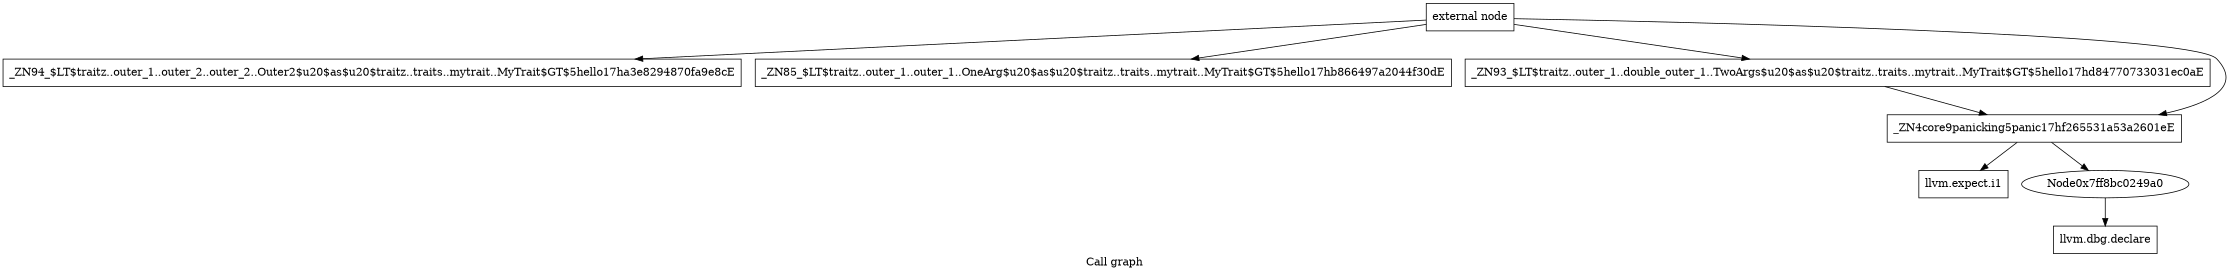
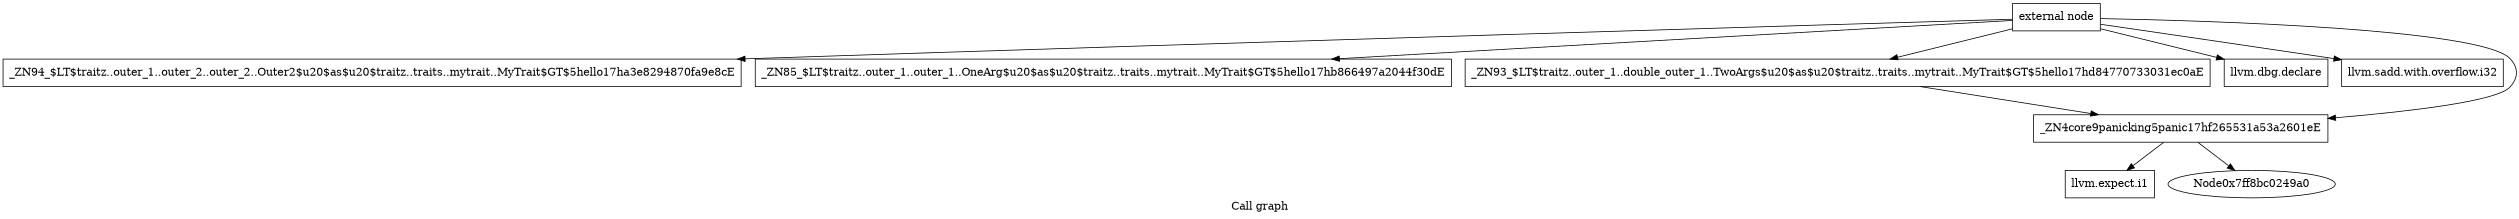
  digraph {
    label="Call graph"
    node [shape=record]
    n1 [label="{external node}"]
    n2 [label="{_ZN94_$LT$traitz..outer_1..outer_2..outer_2..Outer2$u20$as$u20$traitz..traits..mytrait..MyTrait$GT$5hello17ha3e8294870fa9e8cE}"]
    n3 [label="{_ZN85_$LT$traitz..outer_1..outer_1..OneArg$u20$as$u20$traitz..traits..mytrait..MyTrait$GT$5hello17hb866497a2044f30dE}"]
    n4 [label="{_ZN93_$LT$traitz..outer_1..double_outer_1..TwoArgs$u20$as$u20$traitz..traits..mytrait..MyTrait$GT$5hello17hd84770733031ec0aE}"]
    n5 [label="{llvm.dbg.declare}"]
+   n6 [label="{llvm.sadd.with.overflow.i32}"]
    n7 [label="{_ZN4core9panicking5panic17hf265531a53a2601eE}"]
    n8 [label="{llvm.expect.i1}"]
    n9 [label=Node0x7ff8bc0249a0 shape=""]
    n1 -> n2
    n1 -> n3
    n1 -> n4
-   n9 -> n5
+   n1 -> n5
+   n1 -> n6
    n1 -> n7
    n4 -> n7
    n7 -> n8
    n7 -> n9
  }
